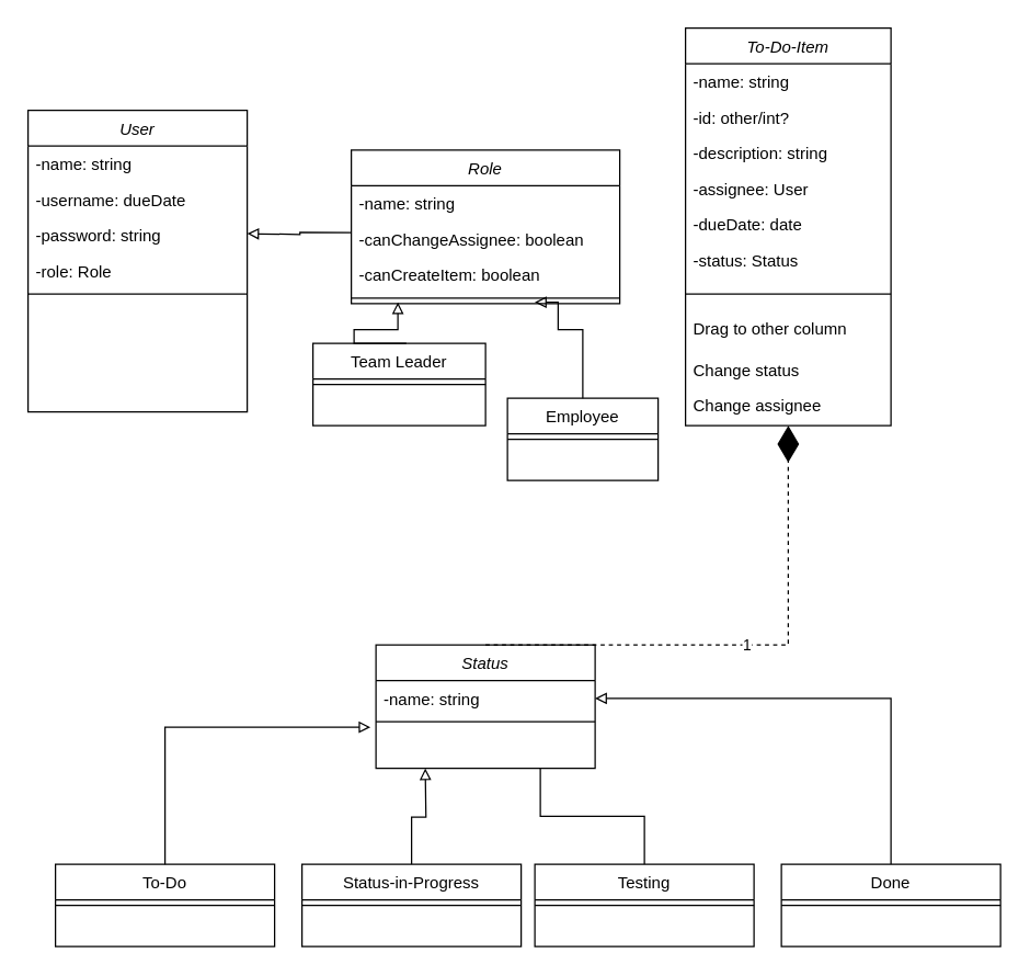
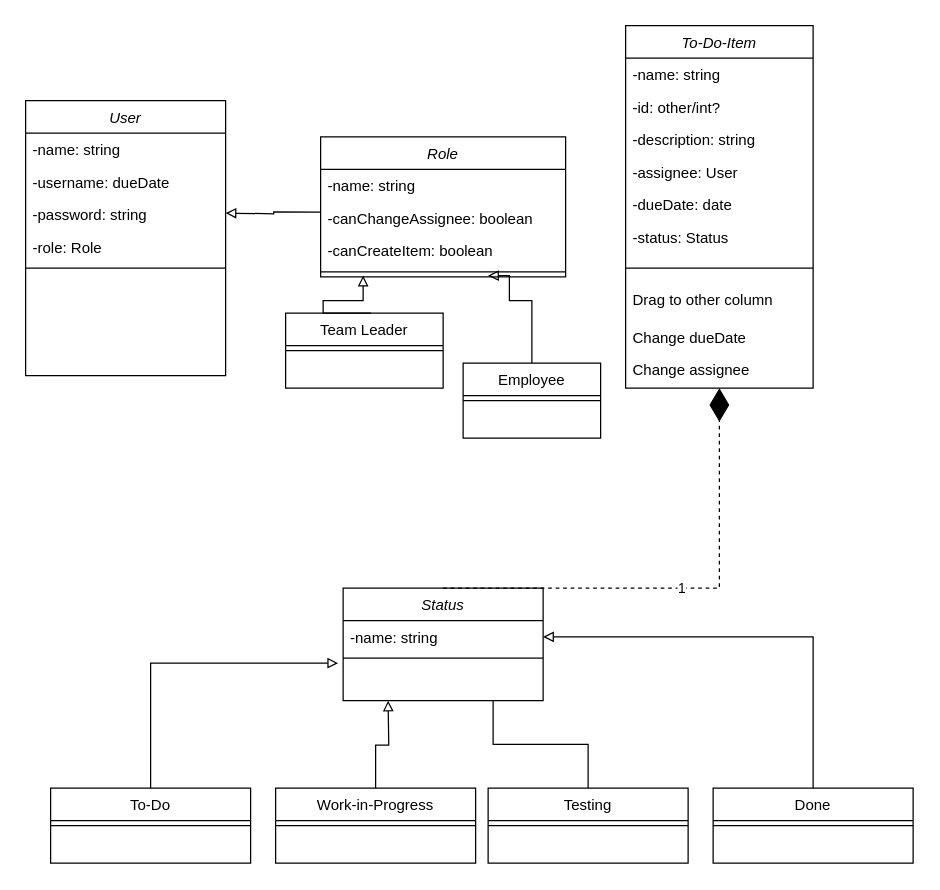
  <mxCell id="0" />
  <mxCell id="1" parent="0" />
  <mxCell id="2" value="User" style="swimlane;fontStyle=2;align=center;verticalAlign=top;childLayout=stackLayout;horizontal=1;startSize=26;horizontalStack=0;resizeParent=1;resizeLast=0;collapsible=1;marginBottom=0;rounded=0;shadow=0;strokeWidth=1;labelBackgroundColor=none;" parent="1" vertex="1"><mxGeometry x="20" y="80" width="160" height="220" as="geometry"><mxRectangle x="230" y="140" width="160" height="26" as="alternateBounds" /></mxGeometry></mxCell>
  <mxCell id="3" value="-name: string" style="text;align=left;verticalAlign=top;spacingLeft=4;spacingRight=4;overflow=hidden;rotatable=0;points=[[0,0.5],[1,0.5]];portConstraint=eastwest;labelBackgroundColor=none;" parent="2" vertex="1"><mxGeometry y="26" width="160" height="26" as="geometry" /></mxCell>
  <mxCell id="4" value="-username: dueDate" style="text;align=left;verticalAlign=top;spacingLeft=4;spacingRight=4;overflow=hidden;rotatable=0;points=[[0,0.5],[1,0.5]];portConstraint=eastwest;rounded=0;shadow=0;html=0;labelBackgroundColor=none;" parent="2" vertex="1"><mxGeometry y="52" width="160" height="26" as="geometry" /></mxCell>
  <mxCell id="5" value="-password: string" style="text;align=left;verticalAlign=top;spacingLeft=4;spacingRight=4;overflow=hidden;rotatable=0;points=[[0,0.5],[1,0.5]];portConstraint=eastwest;rounded=0;shadow=0;html=0;labelBackgroundColor=none;" vertex="1" parent="2"><mxGeometry y="78" width="160" height="26" as="geometry" /></mxCell>
  <mxCell id="6" value="-role: Role" style="text;align=left;verticalAlign=top;spacingLeft=4;spacingRight=4;overflow=hidden;rotatable=0;points=[[0,0.5],[1,0.5]];portConstraint=eastwest;rounded=0;shadow=0;html=0;labelBackgroundColor=none;" vertex="1" parent="2"><mxGeometry y="104" width="160" height="26" as="geometry" /></mxCell>
  <mxCell id="7" value="" style="line;html=1;strokeWidth=1;align=left;verticalAlign=middle;spacingTop=-1;spacingLeft=3;spacingRight=3;rotatable=0;labelPosition=right;points=[];portConstraint=eastwest;labelBackgroundColor=none;" parent="2" vertex="1"><mxGeometry y="130" width="160" height="8" as="geometry" /></mxCell>
  <mxCell id="8" value="To-Do-Item" style="swimlane;fontStyle=2;align=center;verticalAlign=top;childLayout=stackLayout;horizontal=1;startSize=26;horizontalStack=0;resizeParent=1;resizeLast=0;collapsible=1;marginBottom=0;rounded=0;shadow=0;strokeWidth=1;labelBackgroundColor=none;" parent="1" vertex="1"><mxGeometry x="500" y="20" width="150" height="290" as="geometry"><mxRectangle x="550" y="140" width="160" height="26" as="alternateBounds" /></mxGeometry></mxCell>
  <mxCell id="9" value="-name: string" style="text;align=left;verticalAlign=top;spacingLeft=4;spacingRight=4;overflow=hidden;rotatable=0;points=[[0,0.5],[1,0.5]];portConstraint=eastwest;labelBackgroundColor=none;" parent="8" vertex="1"><mxGeometry y="26" width="150" height="26" as="geometry" /></mxCell>
  <mxCell id="10" value="-id: other/int? " style="text;align=left;verticalAlign=top;spacingLeft=4;spacingRight=4;overflow=hidden;rotatable=0;points=[[0,0.5],[1,0.5]];portConstraint=eastwest;rounded=0;shadow=0;html=0;labelBackgroundColor=none;" parent="8" vertex="1"><mxGeometry y="52" width="150" height="26" as="geometry" /></mxCell>
  <mxCell id="11" value="-description: string" style="text;align=left;verticalAlign=top;spacingLeft=4;spacingRight=4;overflow=hidden;rotatable=0;points=[[0,0.5],[1,0.5]];portConstraint=eastwest;rounded=0;shadow=0;html=0;labelBackgroundColor=none;" parent="8" vertex="1"><mxGeometry y="78" width="150" height="26" as="geometry" /></mxCell>
  <mxCell id="12" value="-assignee: User" style="text;align=left;verticalAlign=top;spacingLeft=4;spacingRight=4;overflow=hidden;rotatable=0;points=[[0,0.5],[1,0.5]];portConstraint=eastwest;rounded=0;shadow=0;html=0;labelBackgroundColor=none;" parent="8" vertex="1"><mxGeometry y="104" width="150" height="26" as="geometry" /></mxCell>
  <mxCell id="13" value="-dueDate: date " style="text;align=left;verticalAlign=top;spacingLeft=4;spacingRight=4;overflow=hidden;rotatable=0;points=[[0,0.5],[1,0.5]];portConstraint=eastwest;rounded=0;shadow=0;html=0;labelBackgroundColor=none;" parent="8" vertex="1"><mxGeometry y="130" width="150" height="26" as="geometry" /></mxCell>
  <mxCell id="14" value="-status: Status" style="text;align=left;verticalAlign=top;spacingLeft=4;spacingRight=4;overflow=hidden;rotatable=0;points=[[0,0.5],[1,0.5]];portConstraint=eastwest;rounded=0;shadow=0;html=0;labelBackgroundColor=none;" vertex="1" parent="8"><mxGeometry y="156" width="150" height="26" as="geometry" /></mxCell>
  <mxCell id="15" value="" style="line;html=1;strokeWidth=1;align=left;verticalAlign=middle;spacingTop=-1;spacingLeft=3;spacingRight=3;rotatable=0;labelPosition=right;points=[];portConstraint=eastwest;labelBackgroundColor=none;" parent="8" vertex="1"><mxGeometry y="182" width="150" height="24" as="geometry" /></mxCell>
  <mxCell id="16" value="Drag to other column" style="text;align=left;verticalAlign=top;spacingLeft=4;spacingRight=4;overflow=hidden;rotatable=0;points=[[0,0.5],[1,0.5]];portConstraint=eastwest;labelBackgroundColor=none;" parent="8" vertex="1"><mxGeometry y="206" width="150" height="30" as="geometry" /></mxCell>
- <mxCell id="17" value="Change status" style="text;align=left;verticalAlign=top;spacingLeft=4;spacingRight=4;overflow=hidden;rotatable=0;points=[[0,0.5],[1,0.5]];portConstraint=eastwest;labelBackgroundColor=none;" parent="8" vertex="1"><mxGeometry y="236" width="150" height="26" as="geometry" /></mxCell>
+ <mxCell id="17" value="Change dueDate" style="text;align=left;verticalAlign=top;spacingLeft=4;spacingRight=4;overflow=hidden;rotatable=0;points=[[0,0.5],[1,0.5]];portConstraint=eastwest;labelBackgroundColor=none;" parent="8" vertex="1"><mxGeometry y="236" width="150" height="26" as="geometry" /></mxCell>
  <mxCell id="18" value="Change assignee" style="text;align=left;verticalAlign=top;spacingLeft=4;spacingRight=4;overflow=hidden;rotatable=0;points=[[0,0.5],[1,0.5]];portConstraint=eastwest;labelBackgroundColor=none;" vertex="1" parent="8"><mxGeometry y="262" width="150" height="26" as="geometry" /></mxCell>
  <mxCell id="19" value="Role" style="swimlane;fontStyle=2;align=center;verticalAlign=top;childLayout=stackLayout;horizontal=1;startSize=26;horizontalStack=0;resizeParent=1;resizeLast=0;collapsible=1;marginBottom=0;rounded=0;shadow=0;strokeWidth=1;labelBackgroundColor=none;" vertex="1" parent="1"><mxGeometry x="256" y="109" width="196" height="112" as="geometry"><mxRectangle x="230" y="140" width="160" height="26" as="alternateBounds" /></mxGeometry></mxCell>
  <mxCell id="20" value="-name: string" style="text;align=left;verticalAlign=top;spacingLeft=4;spacingRight=4;overflow=hidden;rotatable=0;points=[[0,0.5],[1,0.5]];portConstraint=eastwest;labelBackgroundColor=none;" vertex="1" parent="19"><mxGeometry y="26" width="196" height="26" as="geometry" /></mxCell>
  <mxCell id="21" value="-canChangeAssignee: boolean" style="text;align=left;verticalAlign=top;spacingLeft=4;spacingRight=4;overflow=hidden;rotatable=0;points=[[0,0.5],[1,0.5]];portConstraint=eastwest;rounded=0;shadow=0;html=0;labelBackgroundColor=none;" vertex="1" parent="19"><mxGeometry y="52" width="196" height="26" as="geometry" /></mxCell>
  <mxCell id="22" value="-canCreateItem: boolean" style="text;align=left;verticalAlign=top;spacingLeft=4;spacingRight=4;overflow=hidden;rotatable=0;points=[[0,0.5],[1,0.5]];portConstraint=eastwest;rounded=0;shadow=0;html=0;labelBackgroundColor=none;" vertex="1" parent="19"><mxGeometry y="78" width="196" height="26" as="geometry" /></mxCell>
  <mxCell id="23" value="" style="line;html=1;strokeWidth=1;align=left;verticalAlign=middle;spacingTop=-1;spacingLeft=3;spacingRight=3;rotatable=0;labelPosition=right;points=[];portConstraint=eastwest;labelBackgroundColor=none;" vertex="1" parent="19"><mxGeometry y="104" width="196" height="8" as="geometry" /></mxCell>
  <mxCell id="24" value="Status" style="swimlane;fontStyle=2;align=center;verticalAlign=top;childLayout=stackLayout;horizontal=1;startSize=26;horizontalStack=0;resizeParent=1;resizeLast=0;collapsible=1;marginBottom=0;rounded=0;shadow=0;strokeWidth=1;labelBackgroundColor=none;" vertex="1" parent="1"><mxGeometry x="274" y="470" width="160" height="90" as="geometry"><mxRectangle x="230" y="140" width="160" height="26" as="alternateBounds" /></mxGeometry></mxCell>
  <mxCell id="25" value="-name: string" style="text;align=left;verticalAlign=top;spacingLeft=4;spacingRight=4;overflow=hidden;rotatable=0;points=[[0,0.5],[1,0.5]];portConstraint=eastwest;labelBackgroundColor=none;" vertex="1" parent="24"><mxGeometry y="26" width="160" height="26" as="geometry" /></mxCell>
  <mxCell id="26" value="" style="line;html=1;strokeWidth=1;align=left;verticalAlign=middle;spacingTop=-1;spacingLeft=3;spacingRight=3;rotatable=0;labelPosition=right;points=[];portConstraint=eastwest;labelBackgroundColor=none;" vertex="1" parent="24"><mxGeometry y="52" width="160" height="8" as="geometry" /></mxCell>
  <mxCell id="27" style="edgeStyle=orthogonalEdgeStyle;rounded=0;orthogonalLoop=1;jettySize=auto;html=1;endArrow=none;endFill=0;entryX=0.75;entryY=1;entryDx=0;entryDy=0;" edge="1" parent="1" source="28" target="24"><mxGeometry relative="1" as="geometry"><mxPoint x="400" y="590" as="targetPoint" /></mxGeometry></mxCell>
  <mxCell id="28" value="Testing" style="swimlane;fontStyle=0;align=center;verticalAlign=top;childLayout=stackLayout;horizontal=1;startSize=26;horizontalStack=0;resizeParent=1;resizeLast=0;collapsible=1;marginBottom=0;rounded=0;shadow=0;strokeWidth=1;labelBackgroundColor=none;" vertex="1" parent="1"><mxGeometry x="390" y="630" width="160" height="60" as="geometry"><mxRectangle x="230" y="140" width="160" height="26" as="alternateBounds" /></mxGeometry></mxCell>
  <mxCell id="29" value="" style="line;html=1;strokeWidth=1;align=left;verticalAlign=middle;spacingTop=-1;spacingLeft=3;spacingRight=3;rotatable=0;labelPosition=right;points=[];portConstraint=eastwest;labelBackgroundColor=none;" vertex="1" parent="28"><mxGeometry y="26" width="160" height="8" as="geometry" /></mxCell>
  <mxCell id="30" style="edgeStyle=orthogonalEdgeStyle;rounded=0;orthogonalLoop=1;jettySize=auto;html=1;exitX=0.5;exitY=0;exitDx=0;exitDy=0;endArrow=block;endFill=0;" edge="1" parent="1" source="31"><mxGeometry relative="1" as="geometry"><mxPoint x="310" y="560" as="targetPoint" /></mxGeometry></mxCell>
- <mxCell id="31" value="Status-in-Progress" style="swimlane;fontStyle=0;align=center;verticalAlign=top;childLayout=stackLayout;horizontal=1;startSize=26;horizontalStack=0;resizeParent=1;resizeLast=0;collapsible=1;marginBottom=0;rounded=0;shadow=0;strokeWidth=1;labelBackgroundColor=none;" vertex="1" parent="1"><mxGeometry x="220" y="630" width="160" height="60" as="geometry"><mxRectangle x="230" y="140" width="160" height="26" as="alternateBounds" /></mxGeometry></mxCell>
+ <mxCell id="31" value="Work-in-Progress" style="swimlane;fontStyle=0;align=center;verticalAlign=top;childLayout=stackLayout;horizontal=1;startSize=26;horizontalStack=0;resizeParent=1;resizeLast=0;collapsible=1;marginBottom=0;rounded=0;shadow=0;strokeWidth=1;labelBackgroundColor=none;" vertex="1" parent="1"><mxGeometry x="220" y="630" width="160" height="60" as="geometry"><mxRectangle x="230" y="140" width="160" height="26" as="alternateBounds" /></mxGeometry></mxCell>
  <mxCell id="32" value="" style="line;html=1;strokeWidth=1;align=left;verticalAlign=middle;spacingTop=-1;spacingLeft=3;spacingRight=3;rotatable=0;labelPosition=right;points=[];portConstraint=eastwest;labelBackgroundColor=none;" vertex="1" parent="31"><mxGeometry y="26" width="160" height="8" as="geometry" /></mxCell>
  <mxCell id="33" value="To-Do" style="swimlane;fontStyle=0;align=center;verticalAlign=top;childLayout=stackLayout;horizontal=1;startSize=26;horizontalStack=0;resizeParent=1;resizeLast=0;collapsible=1;marginBottom=0;rounded=0;shadow=0;strokeWidth=1;labelBackgroundColor=none;" vertex="1" parent="1"><mxGeometry x="40" y="630" width="160" height="60" as="geometry"><mxRectangle x="230" y="140" width="160" height="26" as="alternateBounds" /></mxGeometry></mxCell>
  <mxCell id="34" value="" style="line;html=1;strokeWidth=1;align=left;verticalAlign=middle;spacingTop=-1;spacingLeft=3;spacingRight=3;rotatable=0;labelPosition=right;points=[];portConstraint=eastwest;labelBackgroundColor=none;" vertex="1" parent="33"><mxGeometry y="26" width="160" height="8" as="geometry" /></mxCell>
  <mxCell id="35" style="edgeStyle=orthogonalEdgeStyle;rounded=0;orthogonalLoop=1;jettySize=auto;html=1;exitX=0.5;exitY=0;exitDx=0;exitDy=0;endArrow=block;endFill=0;entryX=1;entryY=0.5;entryDx=0;entryDy=0;" edge="1" parent="1" source="36" target="25"><mxGeometry relative="1" as="geometry"><mxPoint x="460" y="440" as="targetPoint" /></mxGeometry></mxCell>
  <mxCell id="36" value="Done" style="swimlane;fontStyle=0;align=center;verticalAlign=top;childLayout=stackLayout;horizontal=1;startSize=26;horizontalStack=0;resizeParent=1;resizeLast=0;collapsible=1;marginBottom=0;rounded=0;shadow=0;strokeWidth=1;labelBackgroundColor=none;" vertex="1" parent="1"><mxGeometry x="570" y="630" width="160" height="60" as="geometry"><mxRectangle x="230" y="140" width="160" height="26" as="alternateBounds" /></mxGeometry></mxCell>
  <mxCell id="37" value="" style="line;html=1;strokeWidth=1;align=left;verticalAlign=middle;spacingTop=-1;spacingLeft=3;spacingRight=3;rotatable=0;labelPosition=right;points=[];portConstraint=eastwest;labelBackgroundColor=none;" vertex="1" parent="36"><mxGeometry y="26" width="160" height="8" as="geometry" /></mxCell>
  <mxCell id="38" style="edgeStyle=orthogonalEdgeStyle;rounded=0;orthogonalLoop=1;jettySize=auto;html=1;endArrow=block;endFill=0;exitX=0.5;exitY=0;exitDx=0;exitDy=0;" edge="1" parent="1" source="33"><mxGeometry relative="1" as="geometry"><mxPoint x="270" y="530" as="targetPoint" /><mxPoint x="170" y="580" as="sourcePoint" /><Array as="points"><mxPoint x="120" y="530" /></Array></mxGeometry></mxCell>
  <mxCell id="39" value="1" style="endArrow=diamondThin;endFill=1;endSize=24;html=1;rounded=0;exitX=0.5;exitY=0;exitDx=0;exitDy=0;entryX=0.5;entryY=1;entryDx=0;entryDy=0;dashed=1;" edge="1" parent="1" source="24" target="8"><mxGeometry width="160" relative="1" as="geometry"><mxPoint x="480" y="280" as="sourcePoint" /><mxPoint x="370" y="310" as="targetPoint" /><Array as="points"><mxPoint x="575" y="470" /></Array></mxGeometry></mxCell>
  <mxCell id="40" style="edgeStyle=orthogonalEdgeStyle;rounded=0;orthogonalLoop=1;jettySize=auto;html=1;exitX=0.001;exitY=0.312;exitDx=0;exitDy=0;endArrow=block;endFill=0;entryX=1;entryY=0.5;entryDx=0;entryDy=0;exitPerimeter=0;" edge="1" parent="1" source="21"><mxGeometry relative="1" as="geometry"><mxPoint x="396" y="291" as="sourcePoint" /><mxPoint x="180" y="170" as="targetPoint" /></mxGeometry></mxCell>
  <mxCell id="41" value="Team Leader" style="swimlane;fontStyle=0;align=center;verticalAlign=top;childLayout=stackLayout;horizontal=1;startSize=26;horizontalStack=0;resizeParent=1;resizeLast=0;collapsible=1;marginBottom=0;rounded=0;shadow=0;strokeWidth=1;labelBackgroundColor=none;" vertex="1" parent="1"><mxGeometry x="228" y="250" width="126" height="60" as="geometry"><mxRectangle x="230" y="140" width="160" height="26" as="alternateBounds" /></mxGeometry></mxCell>
  <mxCell id="42" value="" style="line;html=1;strokeWidth=1;align=left;verticalAlign=middle;spacingTop=-1;spacingLeft=3;spacingRight=3;rotatable=0;labelPosition=right;points=[];portConstraint=eastwest;labelBackgroundColor=none;" vertex="1" parent="41"><mxGeometry y="26" width="126" height="8" as="geometry" /></mxCell>
  <mxCell id="43" value="Employee" style="swimlane;fontStyle=0;align=center;verticalAlign=top;childLayout=stackLayout;horizontal=1;startSize=26;horizontalStack=0;resizeParent=1;resizeLast=0;collapsible=1;marginBottom=0;rounded=0;shadow=0;strokeWidth=1;labelBackgroundColor=none;" vertex="1" parent="1"><mxGeometry x="370" y="290" width="110" height="60" as="geometry"><mxRectangle x="230" y="140" width="160" height="26" as="alternateBounds" /></mxGeometry></mxCell>
  <mxCell id="44" value="" style="line;html=1;strokeWidth=1;align=left;verticalAlign=middle;spacingTop=-1;spacingLeft=3;spacingRight=3;rotatable=0;labelPosition=right;points=[];portConstraint=eastwest;labelBackgroundColor=none;" vertex="1" parent="43"><mxGeometry y="26" width="110" height="8" as="geometry" /></mxCell>
  <mxCell id="45" style="edgeStyle=orthogonalEdgeStyle;rounded=0;orthogonalLoop=1;jettySize=auto;html=1;exitX=0.001;exitY=0.312;exitDx=0;exitDy=0;endArrow=block;endFill=0;exitPerimeter=0;" edge="1" parent="1"><mxGeometry relative="1" as="geometry"><mxPoint x="296.196" y="250.002" as="sourcePoint" /><mxPoint x="290" y="220" as="targetPoint" /><Array as="points"><mxPoint x="258" y="250" /><mxPoint x="258" y="240" /><mxPoint x="290" y="240" /></Array></mxGeometry></mxCell>
  <mxCell id="46" style="edgeStyle=orthogonalEdgeStyle;rounded=0;orthogonalLoop=1;jettySize=auto;html=1;exitX=0.5;exitY=0;exitDx=0;exitDy=0;endArrow=block;endFill=0;" edge="1" parent="1" source="43"><mxGeometry relative="1" as="geometry"><mxPoint x="398.196" y="240.002" as="sourcePoint" /><mxPoint x="390" y="220" as="targetPoint" /><Array as="points"><mxPoint x="425" y="240" /><mxPoint x="407" y="240" /><mxPoint x="407" y="220" /></Array></mxGeometry></mxCell>
